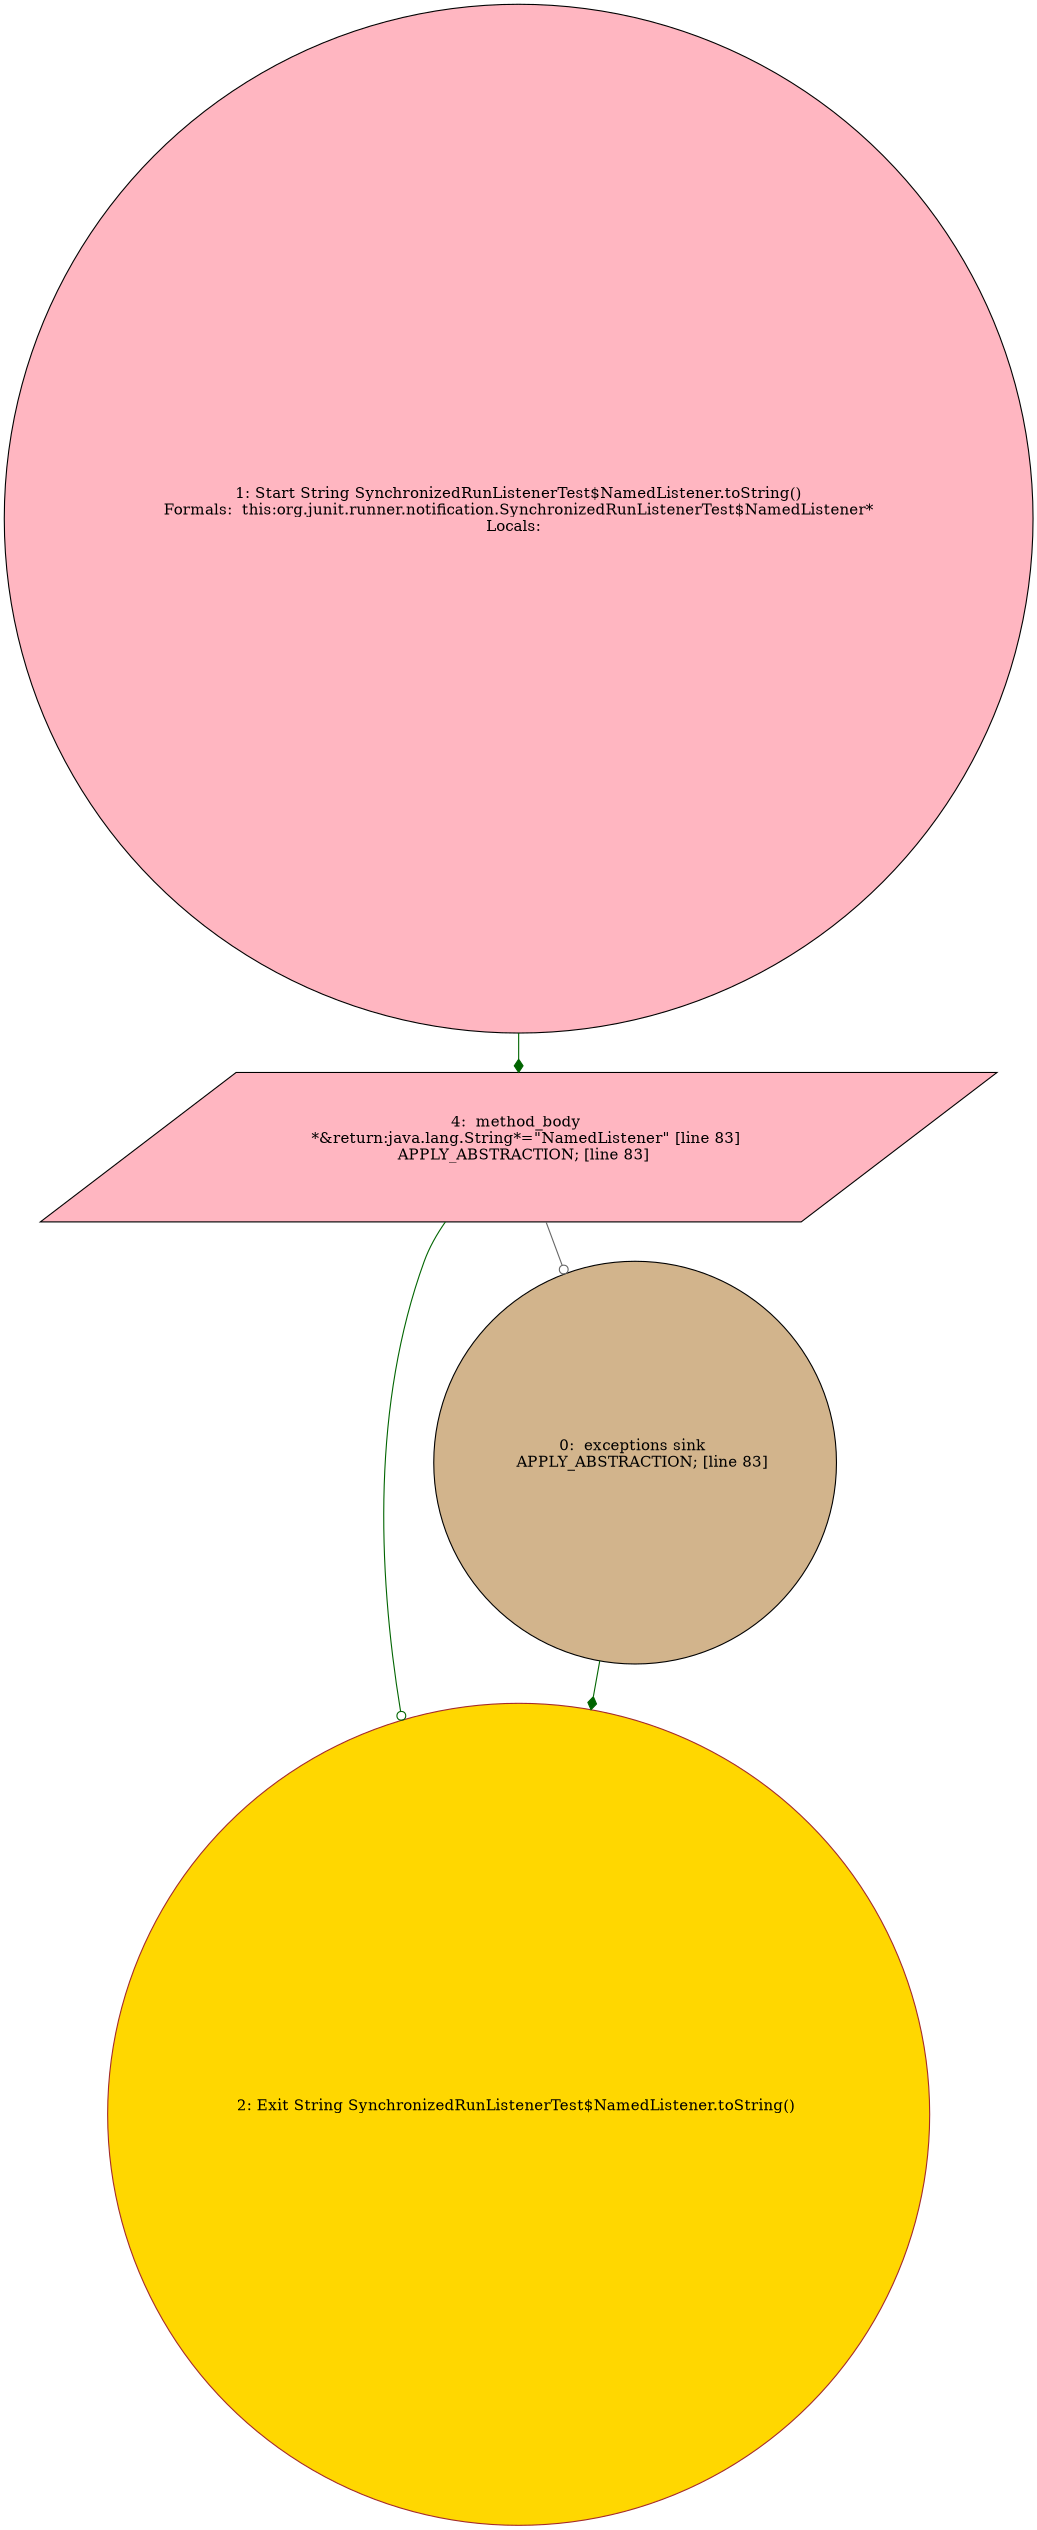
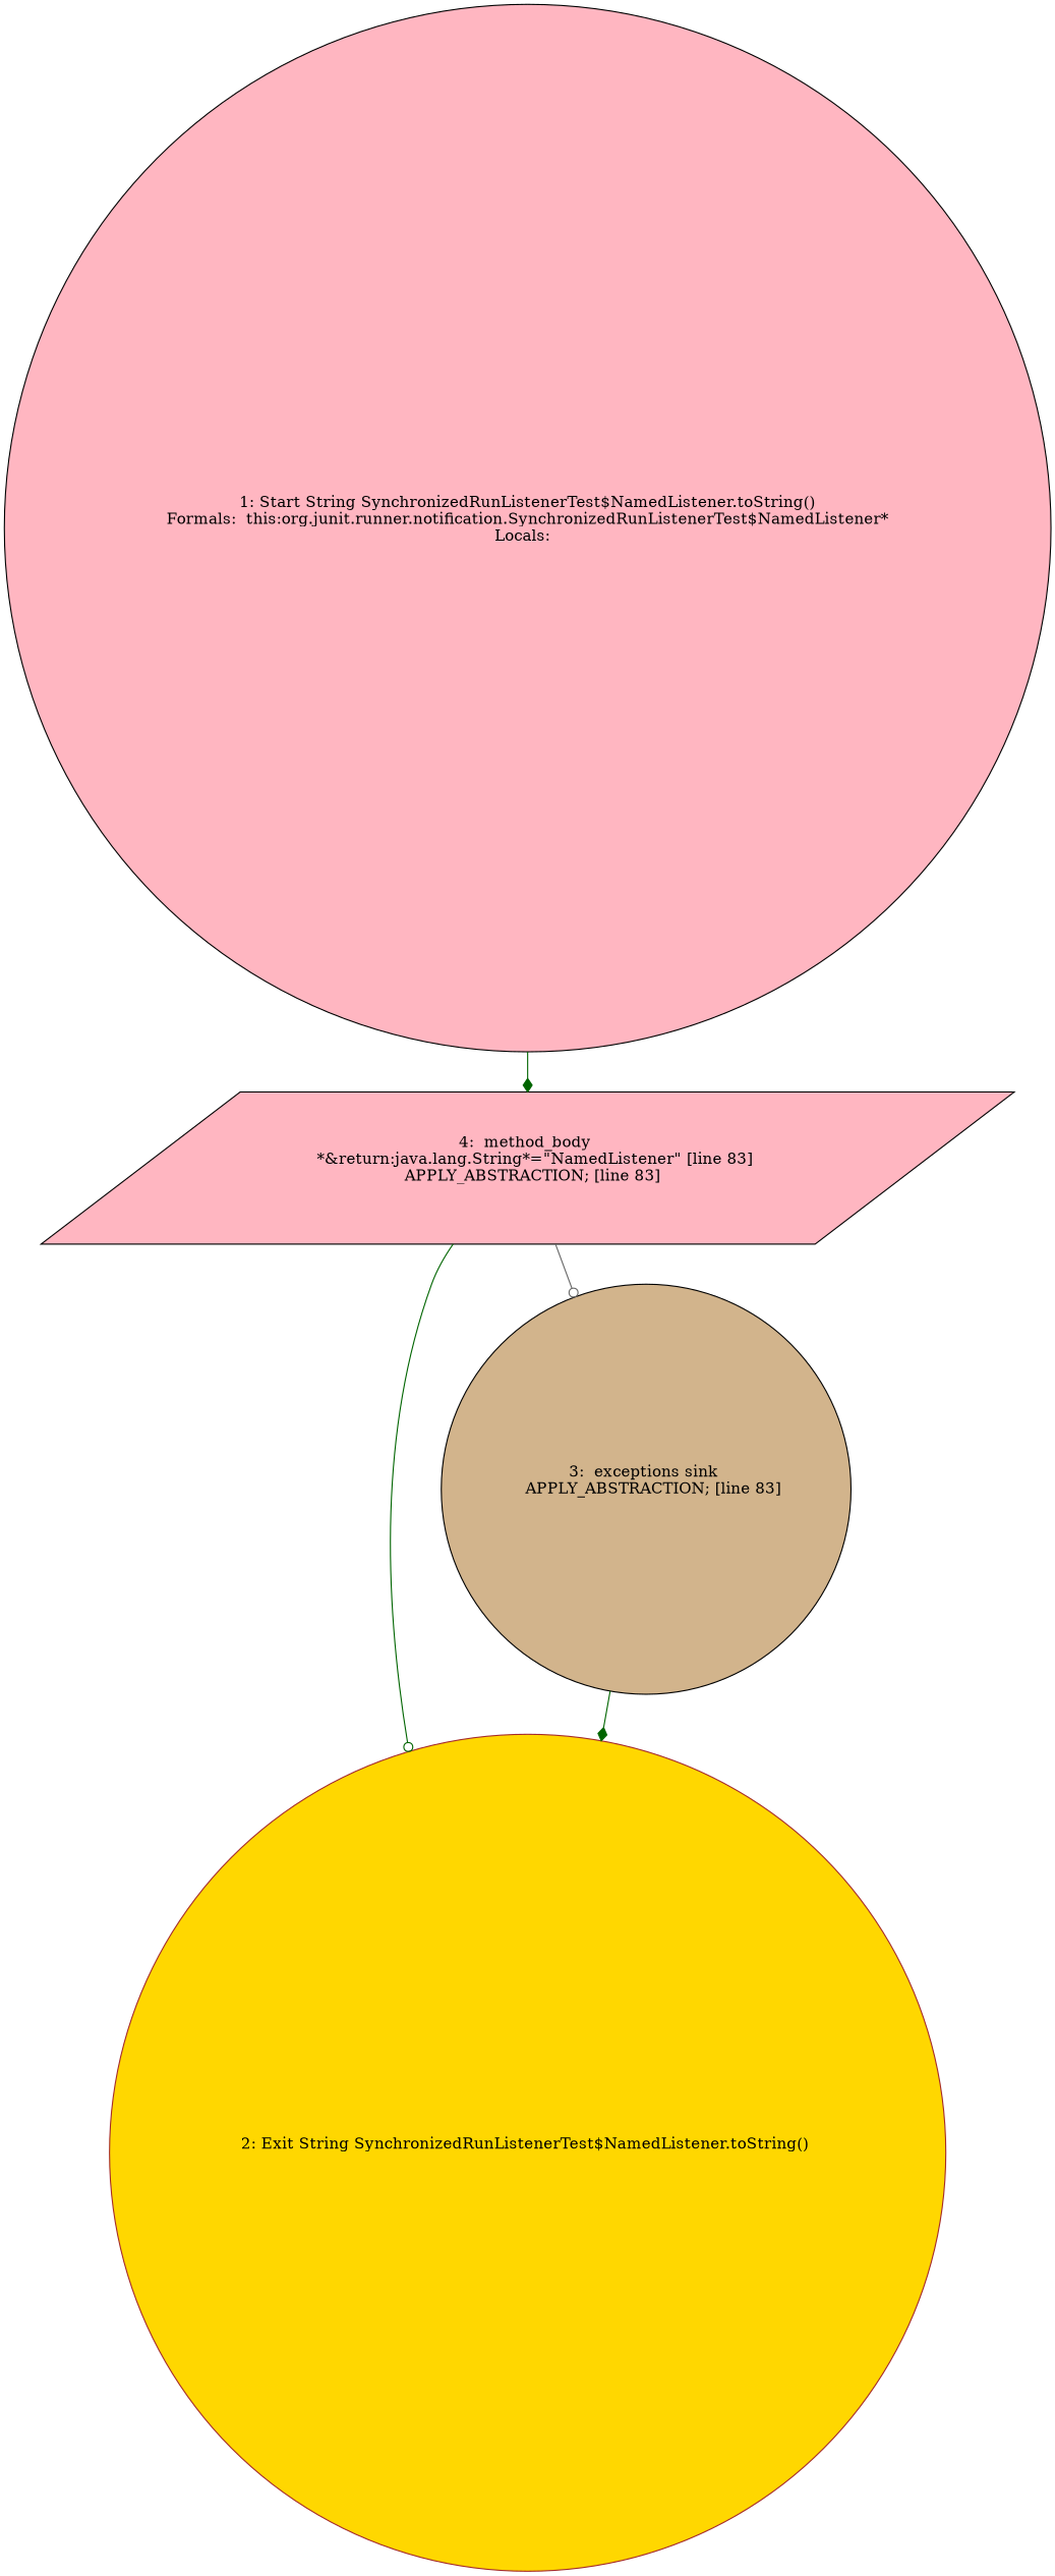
  digraph {
    node [color=black style=filled fillcolor=lightpink shape=circle]
    edge [color=darkgreen arrowhead=diamond]
    n1 [label="1: Start String SynchronizedRunListenerTest$NamedListener.toString()\nFormals:  this:org.junit.runner.notification.SynchronizedRunListenerTest$NamedListener*\nLocals:  \n  "]
    n2 [label="4:  method_body \n   *&return:java.lang.String*=\"NamedListener\" [line 83]\n  APPLY_ABSTRACTION; [line 83]\n " shape=parallelogram]
    n3 [color=brown label="2: Exit String SynchronizedRunListenerTest$NamedListener.toString() \n  " fillcolor=gold]
-   n4 [label="0:  exceptions sink \n   APPLY_ABSTRACTION; [line 83]\n " fillcolor=tan]
+   n4 [label="3:  exceptions sink \n   APPLY_ABSTRACTION; [line 83]\n " fillcolor=tan]
    n1 -> n2
    n2 -> n3 [arrowhead=odot]
    n2 -> n4 [color=gray40 arrowhead=odot]
    n4 -> n3
  }
